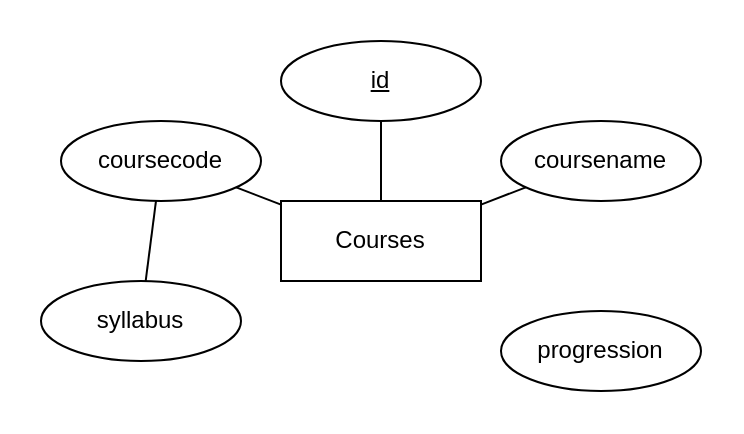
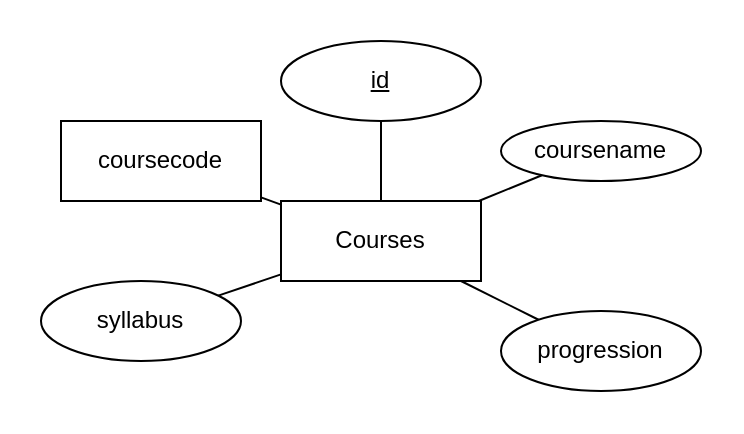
  <mxCell id="0" />
  <mxCell id="1" parent="0" />
  <mxCell id="2" value="Courses" style="whiteSpace=wrap;html=1;align=center;" vertex="1" parent="1"><mxGeometry x="140" y="100" width="100" height="40" as="geometry" /></mxCell>
  <mxCell id="3" style="edgeStyle=none;html=1;endArrow=none;endFill=0;" edge="1" parent="1" source="4" target="2"><mxGeometry relative="1" as="geometry" /></mxCell>
  <mxCell id="4" value="id" style="ellipse;whiteSpace=wrap;html=1;align=center;fontStyle=4;" vertex="1" parent="1"><mxGeometry x="140" y="20" width="100" height="40" as="geometry" /></mxCell>
  <mxCell id="5" style="edgeStyle=none;html=1;endArrow=none;endFill=0;" edge="1" parent="1" source="6" target="2"><mxGeometry relative="1" as="geometry" /></mxCell>
- <mxCell id="6" value="coursecode" style="ellipse;whiteSpace=wrap;html=1;align=center;" vertex="1" parent="1"><mxGeometry x="30" y="60" width="100" height="40" as="geometry" /></mxCell>
+ <mxCell id="6" value="coursecode" style="whiteSpace=wrap;html=1;align=center;rounded=0;" vertex="1" parent="1"><mxGeometry x="30" y="60" width="100" height="40" as="geometry" /></mxCell>
  <mxCell id="7" style="edgeStyle=none;html=1;endArrow=none;endFill=0;" edge="1" parent="1" source="8" target="2"><mxGeometry relative="1" as="geometry" /></mxCell>
- <mxCell id="8" value="coursename" style="ellipse;whiteSpace=wrap;html=1;align=center;" vertex="1" parent="1"><mxGeometry x="250" y="60" width="100" height="40" as="geometry" /></mxCell>
+ <mxCell id="8" value="coursename" style="ellipse;whiteSpace=wrap;html=1;align=center;" vertex="1" parent="1"><mxGeometry x="250" y="60" width="100" height="30" as="geometry" /></mxCell>
+ <mxCell id="9" style="edgeStyle=none;html=1;endArrow=none;endFill=0;" edge="1" parent="1" source="10" target="2"><mxGeometry relative="1" as="geometry" /></mxCell>
  <mxCell id="10" value="progression" style="ellipse;whiteSpace=wrap;html=1;align=center;" vertex="1" parent="1"><mxGeometry x="250" y="155" width="100" height="40" as="geometry" /></mxCell>
- <mxCell id="11" style="edgeStyle=none;html=1;endArrow=none;endFill=0;" edge="1" parent="1" source="12" target="6"><mxGeometry relative="1" as="geometry" /></mxCell>
+ <mxCell id="11" style="edgeStyle=none;html=1;endArrow=none;endFill=0;" edge="1" parent="1" source="12" target="2"><mxGeometry relative="1" as="geometry" /></mxCell>
  <mxCell id="12" value="syllabus" style="ellipse;whiteSpace=wrap;html=1;align=center;" vertex="1" parent="1"><mxGeometry x="20" y="140" width="100" height="40" as="geometry" /></mxCell>
